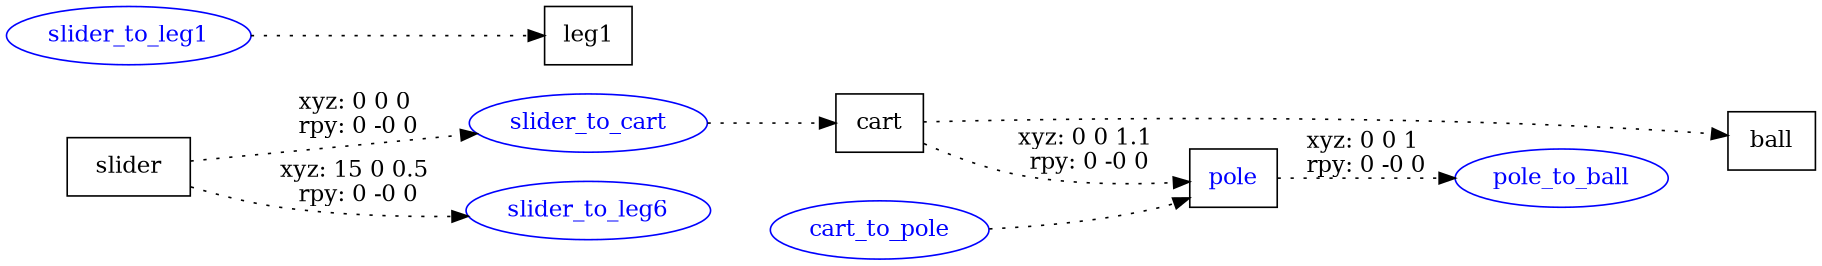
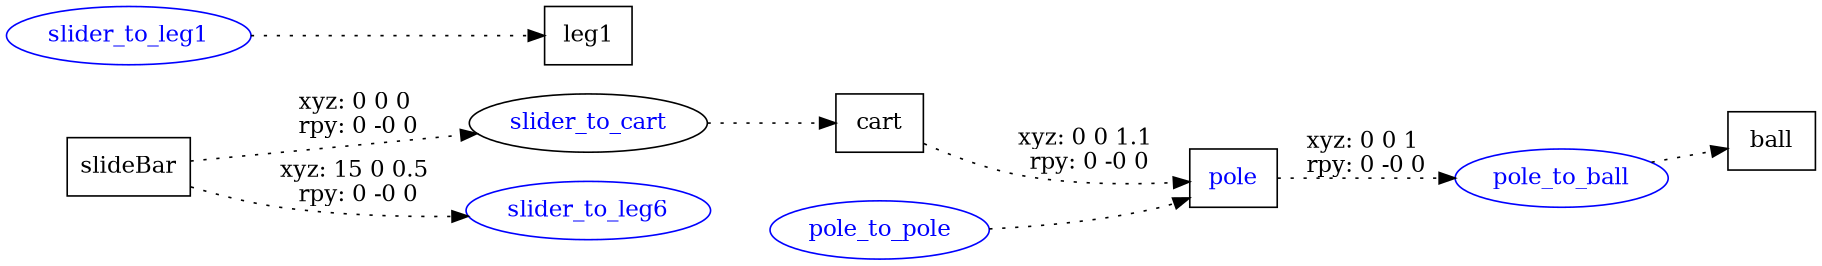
  digraph {
    fontname="DejaVu Serif"
    rankdir=LR
    node [fontname="DejaVu Serif" shape=box fontcolor=blue]
    edge [fontname="DejaVu Serif" style=dotted]
-   n1 [label=slider fontcolor=""]
-   slider_to_cart [color=blue shape=ellipse]
+   n1 [label=slideBar fontcolor=""]
+   slider_to_cart [color=black shape=ellipse]
    n3 [color=blue label=slider_to_leg6 shape=ellipse]
    n4 [label=cart fontcolor=""]
    slider_to_leg1 [color=blue shape=ellipse]
    n6 [label=leg1 fontcolor=""]
    n7 [label=pole]
-   cart_to_pole [color=blue shape=ellipse]
+   cart_to_pole [color=blue shape=ellipse label=pole_to_pole]
    pole_to_ball [color=blue shape=ellipse]
    n10 [label=ball fontcolor=""]
    n1 -> slider_to_cart [label="xyz: 0 0 0 \nrpy: 0 -0 0"]
    n1 -> n3 [label="xyz: 15 0 0.5 \nrpy: 0 -0 0"]
    slider_to_cart -> n4
    n4 -> n7 [label="xyz: 0 0 1.1 \nrpy: 0 -0 0"]
    slider_to_leg1 -> n6
    n7 -> pole_to_ball [label="xyz: 0 0 1 \nrpy: 0 -0 0"]
    cart_to_pole -> n7
-   n4 -> n10
+   pole_to_ball -> n10
  }
